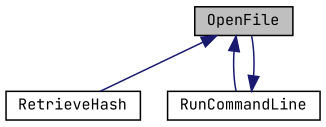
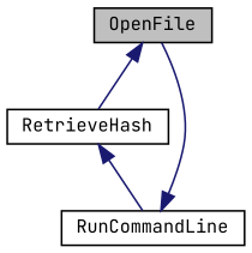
  digraph {
    fontname="JetBrains Mono"
    rankdir=TB
    node [color=black fillcolor=white fontname="JetBrains Mono" fontsize=10 shape=record style=filled]
    edge [color=midnightblue dir=back fontname="JetBrains Mono" fontsize=10 labelfontname=Helvetica labelfontsize=10 style=solid]
    n1 [fillcolor=grey75 fontcolor=black height=0.2 label=OpenFile width=0.4]
    n2 [height=0.2 label=RetrieveHash width=0.4]
    n3 [height=0.2 label=RunCommandLine width=0.4]
    n1 -> n2
-   n1 -> n3
+   n2 -> n3
    n3 -> n1
  }
